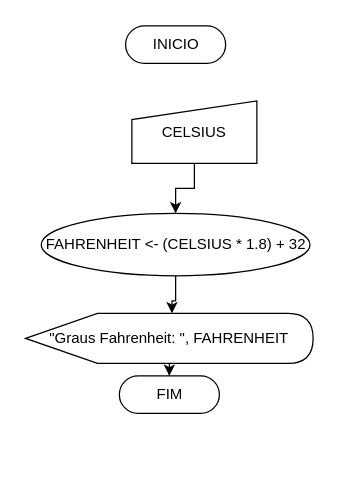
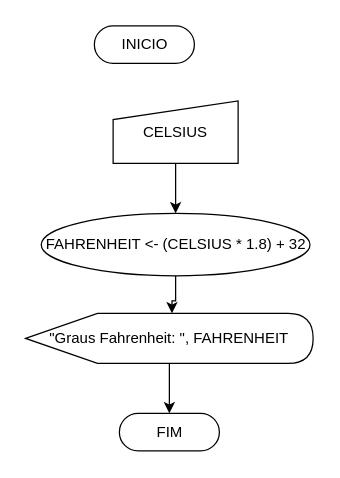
  <mxCell id="0" />
  <mxCell id="1" parent="0" />
- <mxCell id="2" value="INICIO" style="html=1;dashed=0;whitespace=wrap;shape=mxgraph.dfd.start" vertex="1" parent="1"><mxGeometry x="100" y="20" width="80" height="30" as="geometry" /></mxCell>
+ <mxCell id="2" value="INICIO" style="html=1;dashed=0;whitespace=wrap;shape=mxgraph.dfd.start" vertex="1" parent="1"><mxGeometry x="75" y="20" width="80" height="30" as="geometry" /></mxCell>
  <mxCell id="3" style="edgeStyle=orthogonalEdgeStyle;rounded=0;orthogonalLoop=1;jettySize=auto;html=1;entryX=0.5;entryY=0;entryDx=0;entryDy=0;" edge="1" parent="1" source="4" target="6"><mxGeometry relative="1" as="geometry" /></mxCell>
- <mxCell id="4" value="CELSIUS" style="shape=manualInput;whiteSpace=wrap;html=1;dashed=0;size=15;" vertex="1" parent="1"><mxGeometry x="105" y="80" width="100" height="50" as="geometry" /></mxCell>
+ <mxCell id="4" value="CELSIUS" style="shape=manualInput;whiteSpace=wrap;html=1;dashed=0;size=15;" vertex="1" parent="1"><mxGeometry x="90" y="80" width="100" height="50" as="geometry" /></mxCell>
  <mxCell id="5" style="edgeStyle=orthogonalEdgeStyle;rounded=0;orthogonalLoop=1;jettySize=auto;html=1;entryX=0.509;entryY=0;entryDx=0;entryDy=0;entryPerimeter=0;" edge="1" parent="1" source="6" target="8"><mxGeometry relative="1" as="geometry" /></mxCell>
  <mxCell id="6" value="FAHRENHEIT &amp;lt;- (CELSIUS * 1.8) + 32" style="ellipse;html=1;dashed=0;whitespace=wrap;" vertex="1" parent="1"><mxGeometry x="32.5" y="170" width="215" height="50" as="geometry" /></mxCell>
  <mxCell id="7" style="edgeStyle=orthogonalEdgeStyle;rounded=0;orthogonalLoop=1;jettySize=auto;html=1;entryX=0.5;entryY=0.5;entryDx=0;entryDy=-15;entryPerimeter=0;" edge="1" parent="1" source="8" target="9"><mxGeometry relative="1" as="geometry" /></mxCell>
  <mxCell id="8" value="&quot;Graus Fahrenheit: &quot;, FAHRENHEIT" style="shape=display;whiteSpace=wrap;html=1;" vertex="1" parent="1"><mxGeometry x="20" y="250" width="230" height="40" as="geometry" /></mxCell>
- <mxCell id="9" value="FIM" style="html=1;dashed=0;whitespace=wrap;shape=mxgraph.dfd.start" vertex="1" parent="1"><mxGeometry x="95" y="300" width="80" height="30" as="geometry" /></mxCell>
+ <mxCell id="9" value="FIM" style="html=1;dashed=0;whitespace=wrap;shape=mxgraph.dfd.start" vertex="1" parent="1"><mxGeometry x="95" y="330" width="80" height="30" as="geometry" /></mxCell>
